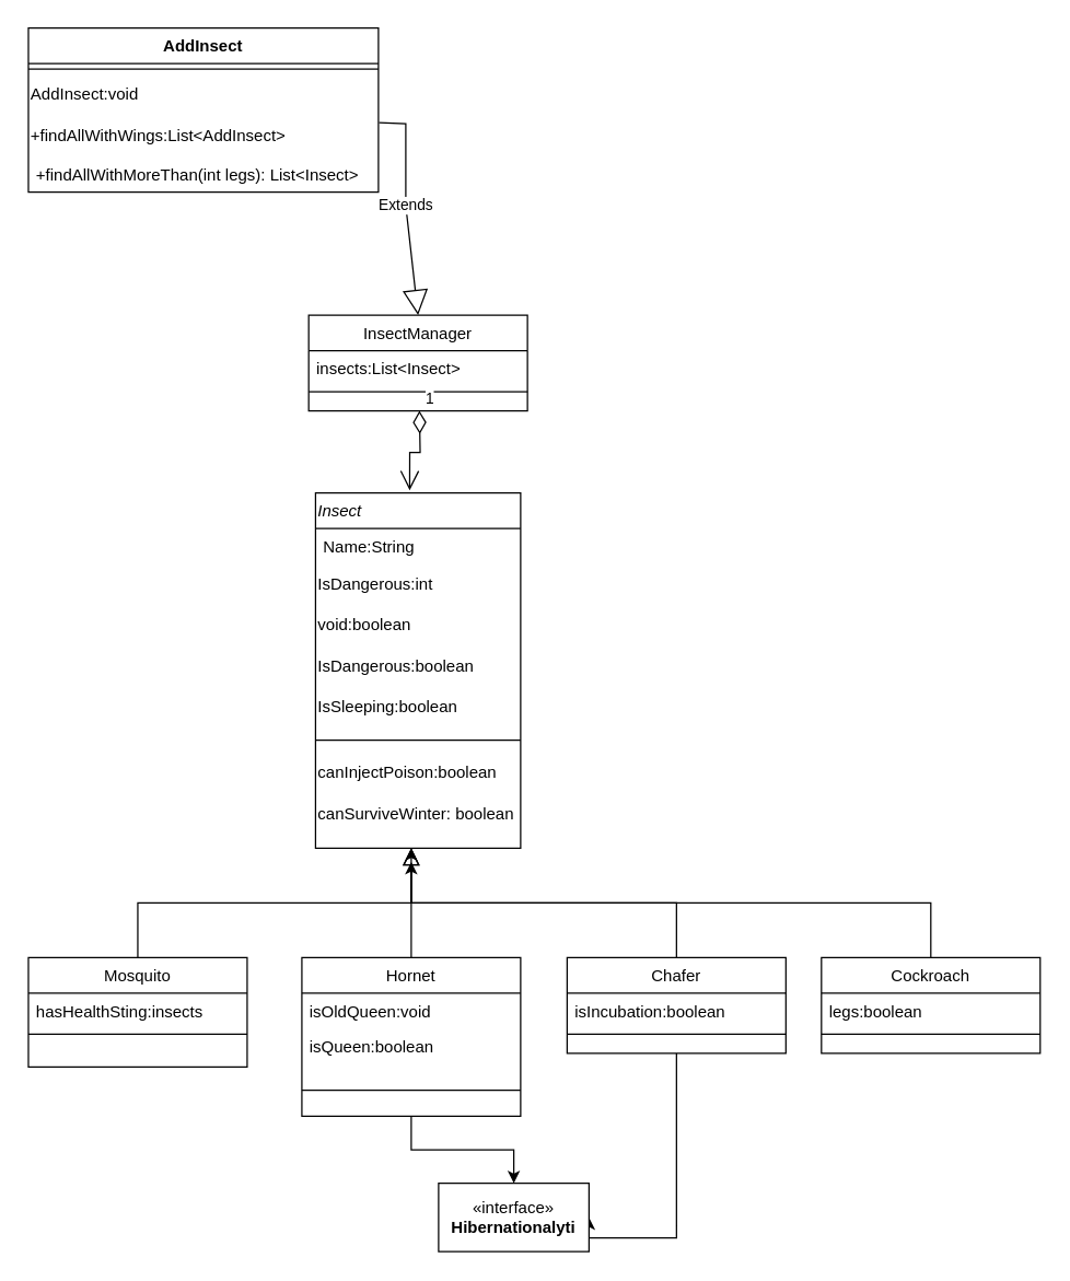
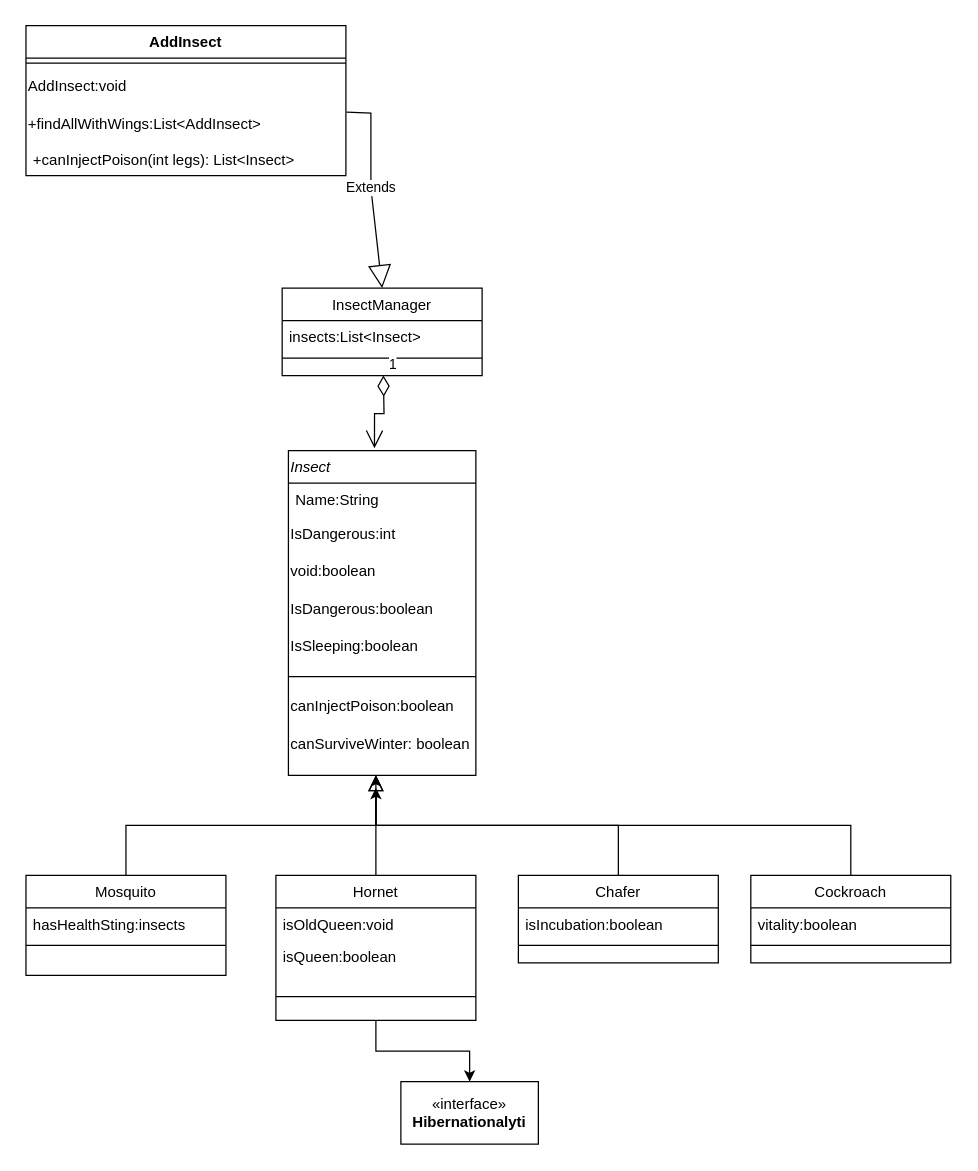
  <mxCell id="0" />
  <mxCell id="1" parent="0" />
  <mxCell id="2" value="Insect" style="swimlane;fontStyle=2;align=left;verticalAlign=top;childLayout=stackLayout;horizontal=1;startSize=26;horizontalStack=0;resizeParent=1;resizeLast=0;collapsible=1;marginBottom=0;rounded=0;shadow=0;strokeWidth=1;" parent="1" vertex="1"><mxGeometry x="230" y="360" width="150" height="260" as="geometry"><mxRectangle x="230" width="160" height="26" as="alternateBounds" /></mxGeometry></mxCell>
  <mxCell id="3" value="Name:String" style="text;align=left;verticalAlign=top;spacingLeft=4;spacingRight=4;overflow=hidden;rotatable=0;points=[[0,0.5],[1,0.5]];portConstraint=eastwest;" parent="2" vertex="1"><mxGeometry y="26" width="150" height="26" as="geometry" /></mxCell>
  <mxCell id="4" value="IsDangerous:int" style="text;html=1;strokeColor=none;fillColor=none;align=left;verticalAlign=middle;whiteSpace=wrap;rounded=0;spacingLeft=0;labelPosition=center;verticalLabelPosition=middle;" parent="2" vertex="1"><mxGeometry y="52" width="150" height="30" as="geometry" /></mxCell>
  <mxCell id="5" value="void:boolean" style="text;html=1;strokeColor=none;fillColor=none;align=left;verticalAlign=middle;whiteSpace=wrap;rounded=0;" parent="2" vertex="1"><mxGeometry y="82" width="150" height="30" as="geometry" /></mxCell>
  <mxCell id="6" value="IsDangerous:boolean" style="text;html=1;strokeColor=none;fillColor=none;align=left;verticalAlign=middle;whiteSpace=wrap;rounded=0;textDirection=ltr;" parent="2" vertex="1"><mxGeometry y="112" width="150" height="30" as="geometry" /></mxCell>
  <mxCell id="7" value="IsSleeping:boolean" style="text;html=1;strokeColor=none;fillColor=none;align=left;verticalAlign=middle;whiteSpace=wrap;rounded=0;textDirection=ltr;" parent="2" vertex="1"><mxGeometry y="142" width="150" height="30" as="geometry" /></mxCell>
  <mxCell id="8" value="" style="line;html=1;strokeWidth=1;align=left;verticalAlign=middle;spacingTop=-1;spacingLeft=3;spacingRight=3;rotatable=0;labelPosition=right;points=[];portConstraint=eastwest;" parent="2" vertex="1"><mxGeometry y="172" width="150" height="18" as="geometry" /></mxCell>
  <mxCell id="9" value="canInjectPoison:boolean" style="text;html=1;strokeColor=none;fillColor=none;align=left;verticalAlign=middle;whiteSpace=wrap;rounded=0;" parent="2" vertex="1"><mxGeometry y="190" width="150" height="30" as="geometry" /></mxCell>
  <mxCell id="10" value="canSurviveWinter: boolean" style="text;html=1;strokeColor=none;fillColor=none;align=left;verticalAlign=middle;whiteSpace=wrap;rounded=0;" vertex="1" parent="2"><mxGeometry y="220" width="150" height="30" as="geometry" /></mxCell>
  <mxCell id="11" value="Mosquito" style="swimlane;fontStyle=0;align=center;verticalAlign=top;childLayout=stackLayout;horizontal=1;startSize=26;horizontalStack=0;resizeParent=1;resizeLast=0;collapsible=1;marginBottom=0;rounded=0;shadow=0;strokeWidth=1;" parent="1" vertex="1"><mxGeometry x="20" y="700" width="160" height="80" as="geometry"><mxRectangle x="130" y="380" width="160" height="26" as="alternateBounds" /></mxGeometry></mxCell>
  <mxCell id="12" value="hasHealthSting:insects" style="text;align=left;verticalAlign=top;spacingLeft=4;spacingRight=4;overflow=hidden;rotatable=0;points=[[0,0.5],[1,0.5]];portConstraint=eastwest;" parent="11" vertex="1"><mxGeometry y="26" width="160" height="26" as="geometry" /></mxCell>
  <mxCell id="13" value="" style="line;html=1;strokeWidth=1;align=left;verticalAlign=middle;spacingTop=-1;spacingLeft=3;spacingRight=3;rotatable=0;labelPosition=right;points=[];portConstraint=eastwest;" parent="11" vertex="1"><mxGeometry y="52" width="160" height="8" as="geometry" /></mxCell>
  <mxCell id="14" value="" style="endArrow=block;endSize=10;endFill=0;shadow=0;strokeWidth=1;rounded=0;edgeStyle=elbowEdgeStyle;elbow=vertical;" parent="1" source="11" edge="1"><mxGeometry width="160" relative="1" as="geometry"><mxPoint x="200" y="563" as="sourcePoint" /><mxPoint x="300" y="620" as="targetPoint" /></mxGeometry></mxCell>
  <mxCell id="15" style="edgeStyle=orthogonalEdgeStyle;rounded=0;orthogonalLoop=1;jettySize=auto;html=1;entryX=0.5;entryY=0;entryDx=0;entryDy=0;" edge="1" parent="1" source="16" target="33"><mxGeometry relative="1" as="geometry" /></mxCell>
  <mxCell id="16" value="Hornet" style="swimlane;fontStyle=0;align=center;verticalAlign=top;childLayout=stackLayout;horizontal=1;startSize=26;horizontalStack=0;resizeParent=1;resizeLast=0;collapsible=1;marginBottom=0;rounded=0;shadow=0;strokeWidth=1;" parent="1" vertex="1"><mxGeometry x="220" y="700" width="160" height="116" as="geometry"><mxRectangle x="340" y="380" width="170" height="26" as="alternateBounds" /></mxGeometry></mxCell>
  <mxCell id="17" value="isOldQueen:void" style="text;align=left;verticalAlign=top;spacingLeft=4;spacingRight=4;overflow=hidden;rotatable=0;points=[[0,0.5],[1,0.5]];portConstraint=eastwest;" parent="16" vertex="1"><mxGeometry y="26" width="160" height="26" as="geometry" /></mxCell>
  <mxCell id="18" value="isQueen:boolean" style="text;align=left;verticalAlign=top;spacingLeft=4;spacingRight=4;overflow=hidden;rotatable=0;points=[[0,0.5],[1,0.5]];portConstraint=eastwest;" vertex="1" parent="16"><mxGeometry y="52" width="160" height="26" as="geometry" /></mxCell>
  <mxCell id="19" value="" style="line;html=1;strokeWidth=1;align=left;verticalAlign=middle;spacingTop=-1;spacingLeft=3;spacingRight=3;rotatable=0;labelPosition=right;points=[];portConstraint=eastwest;" parent="16" vertex="1"><mxGeometry y="78" width="160" height="38" as="geometry" /></mxCell>
  <mxCell id="20" value="" style="endArrow=block;endSize=10;endFill=0;shadow=0;strokeWidth=1;rounded=0;edgeStyle=elbowEdgeStyle;elbow=vertical;" parent="1" source="16" edge="1"><mxGeometry width="160" relative="1" as="geometry"><mxPoint x="210" y="733" as="sourcePoint" /><mxPoint x="300" y="620" as="targetPoint" /><Array as="points" /></mxGeometry></mxCell>
  <mxCell id="21" value="InsectManager" style="swimlane;fontStyle=0;align=center;verticalAlign=top;childLayout=stackLayout;horizontal=1;startSize=26;horizontalStack=0;resizeParent=1;resizeLast=0;collapsible=1;marginBottom=0;rounded=0;shadow=0;strokeWidth=1;" parent="1" vertex="1"><mxGeometry x="225" y="230" width="160" height="70" as="geometry"><mxRectangle x="650" y="20" width="160" height="26" as="alternateBounds" /></mxGeometry></mxCell>
  <mxCell id="22" value="insects:List&lt;Insect&gt;" style="text;align=left;verticalAlign=top;spacingLeft=4;spacingRight=4;overflow=hidden;rotatable=0;points=[[0,0.5],[1,0.5]];portConstraint=eastwest;" parent="21" vertex="1"><mxGeometry y="26" width="160" height="26" as="geometry" /></mxCell>
  <mxCell id="23" value="" style="line;html=1;strokeWidth=1;align=left;verticalAlign=middle;spacingTop=-1;spacingLeft=3;spacingRight=3;rotatable=0;labelPosition=right;points=[];portConstraint=eastwest;" parent="21" vertex="1"><mxGeometry y="52" width="160" height="8" as="geometry" /></mxCell>
- <mxCell id="24" style="edgeStyle=orthogonalEdgeStyle;rounded=0;orthogonalLoop=1;jettySize=auto;html=1;entryX=1;entryY=0.5;entryDx=0;entryDy=0;" edge="1" parent="1" source="25" target="33"><mxGeometry relative="1" as="geometry"><mxPoint x="494" y="930" as="targetPoint" /><Array as="points"><mxPoint x="494" y="905" /></Array></mxGeometry></mxCell>
  <mxCell id="25" value="Chafer" style="swimlane;fontStyle=0;align=center;verticalAlign=top;childLayout=stackLayout;horizontal=1;startSize=26;horizontalStack=0;resizeParent=1;resizeLast=0;collapsible=1;marginBottom=0;rounded=0;shadow=0;strokeWidth=1;" parent="1" vertex="1"><mxGeometry x="414" y="700" width="160" height="70" as="geometry"><mxRectangle x="340" y="380" width="170" height="26" as="alternateBounds" /></mxGeometry></mxCell>
  <mxCell id="26" value="isIncubation:boolean" style="text;align=left;verticalAlign=top;spacingLeft=4;spacingRight=4;overflow=hidden;rotatable=0;points=[[0,0.5],[1,0.5]];portConstraint=eastwest;" parent="25" vertex="1"><mxGeometry y="26" width="160" height="26" as="geometry" /></mxCell>
  <mxCell id="27" value="" style="line;html=1;strokeWidth=1;align=left;verticalAlign=middle;spacingTop=-1;spacingLeft=3;spacingRight=3;rotatable=0;labelPosition=right;points=[];portConstraint=eastwest;" parent="25" vertex="1"><mxGeometry y="52" width="160" height="8" as="geometry" /></mxCell>
  <mxCell id="28" style="edgeStyle=orthogonalEdgeStyle;rounded=0;orthogonalLoop=1;jettySize=auto;html=1;" edge="1" parent="1" source="29"><mxGeometry relative="1" as="geometry"><mxPoint x="300" y="630" as="targetPoint" /><Array as="points"><mxPoint x="680" y="660" /><mxPoint x="300" y="660" /></Array></mxGeometry></mxCell>
  <mxCell id="29" value="Cockroach" style="swimlane;fontStyle=0;align=center;verticalAlign=top;childLayout=stackLayout;horizontal=1;startSize=26;horizontalStack=0;resizeParent=1;resizeLast=0;collapsible=1;marginBottom=0;rounded=0;shadow=0;strokeWidth=1;" parent="1" vertex="1"><mxGeometry x="600" y="700" width="160" height="70" as="geometry"><mxRectangle x="340" y="380" width="170" height="26" as="alternateBounds" /></mxGeometry></mxCell>
- <mxCell id="30" value="legs:boolean" style="text;align=left;verticalAlign=top;spacingLeft=4;spacingRight=4;overflow=hidden;rotatable=0;points=[[0,0.5],[1,0.5]];portConstraint=eastwest;" parent="29" vertex="1"><mxGeometry y="26" width="160" height="26" as="geometry" /></mxCell>
+ <mxCell id="30" value="vitality:boolean" style="text;align=left;verticalAlign=top;spacingLeft=4;spacingRight=4;overflow=hidden;rotatable=0;points=[[0,0.5],[1,0.5]];portConstraint=eastwest;" parent="29" vertex="1"><mxGeometry y="26" width="160" height="26" as="geometry" /></mxCell>
  <mxCell id="31" value="" style="line;html=1;strokeWidth=1;align=left;verticalAlign=middle;spacingTop=-1;spacingLeft=3;spacingRight=3;rotatable=0;labelPosition=right;points=[];portConstraint=eastwest;" parent="29" vertex="1"><mxGeometry y="52" width="160" height="8" as="geometry" /></mxCell>
  <mxCell id="32" value="" style="endArrow=classic;html=1;rounded=0;exitX=0.5;exitY=0;exitDx=0;exitDy=0;" parent="1" source="25" edge="1"><mxGeometry width="50" height="50" relative="1" as="geometry"><mxPoint x="350" y="800" as="sourcePoint" /><mxPoint x="300" y="620" as="targetPoint" /><Array as="points"><mxPoint x="494" y="660" /><mxPoint x="300" y="660" /></Array></mxGeometry></mxCell>
  <mxCell id="33" value="«interface»&lt;br&gt;&lt;b&gt;Hibernationalyti&lt;/b&gt;" style="html=1;whiteSpace=wrap;" vertex="1" parent="1"><mxGeometry x="320" y="865" width="110" height="50" as="geometry" /></mxCell>
  <mxCell id="34" value="1" style="endArrow=open;html=1;endSize=12;startArrow=diamondThin;startSize=14;startFill=0;edgeStyle=orthogonalEdgeStyle;align=left;verticalAlign=bottom;rounded=0;entryX=0.459;entryY=-0.007;entryDx=0;entryDy=0;entryPerimeter=0;" edge="1" parent="1" target="2"><mxGeometry x="-1" y="3" relative="1" as="geometry"><mxPoint x="306" y="300" as="sourcePoint" /><mxPoint x="316" y="350" as="targetPoint" /></mxGeometry></mxCell>
  <mxCell id="35" value="AddInsect&lt;br&gt;" style="swimlane;fontStyle=1;align=center;verticalAlign=top;childLayout=stackLayout;horizontal=1;startSize=26;horizontalStack=0;resizeParent=1;resizeParentMax=0;resizeLast=0;collapsible=1;marginBottom=0;whiteSpace=wrap;html=1;" vertex="1" parent="1"><mxGeometry x="20" y="20" width="256" height="120" as="geometry" /></mxCell>
  <mxCell id="36" value="" style="line;strokeWidth=1;fillColor=none;align=left;verticalAlign=middle;spacingTop=-1;spacingLeft=3;spacingRight=3;rotatable=0;labelPosition=right;points=[];portConstraint=eastwest;strokeColor=inherit;" vertex="1" parent="35"><mxGeometry y="26" width="256" height="8" as="geometry" /></mxCell>
  <mxCell id="37" value="AddInsect:void" style="text;html=1;strokeColor=none;fillColor=none;align=left;verticalAlign=middle;whiteSpace=wrap;rounded=0;" vertex="1" parent="35"><mxGeometry y="34" width="256" height="30" as="geometry" /></mxCell>
  <mxCell id="38" value="+findAllWithWings:List&amp;lt;AddInsect&amp;gt;" style="text;html=1;strokeColor=none;fillColor=none;align=left;verticalAlign=middle;whiteSpace=wrap;rounded=0;" vertex="1" parent="35"><mxGeometry y="64" width="256" height="30" as="geometry" /></mxCell>
- <mxCell id="39" value="+findAllWithMoreThan(int legs): List&amp;lt;Insect&amp;gt;" style="text;strokeColor=none;fillColor=none;align=left;verticalAlign=top;spacingLeft=4;spacingRight=4;overflow=hidden;rotatable=0;points=[[0,0.5],[1,0.5]];portConstraint=eastwest;whiteSpace=wrap;html=1;" vertex="1" parent="35"><mxGeometry y="94" width="256" height="26" as="geometry" /></mxCell>
+ <mxCell id="39" value="+canInjectPoison(int legs): List&amp;lt;Insect&amp;gt;" style="text;strokeColor=none;fillColor=none;align=left;verticalAlign=top;spacingLeft=4;spacingRight=4;overflow=hidden;rotatable=0;points=[[0,0.5],[1,0.5]];portConstraint=eastwest;whiteSpace=wrap;html=1;" vertex="1" parent="35"><mxGeometry y="94" width="256" height="26" as="geometry" /></mxCell>
  <mxCell id="40" value="Extends" style="endArrow=block;endSize=16;endFill=0;html=1;rounded=0;entryX=0.5;entryY=0;entryDx=0;entryDy=0;exitX=1.002;exitY=0.171;exitDx=0;exitDy=0;exitPerimeter=0;" edge="1" parent="1" source="38" target="21"><mxGeometry width="160" relative="1" as="geometry"><mxPoint x="186" y="150" as="sourcePoint" /><mxPoint x="236" y="190" as="targetPoint" /><Array as="points"><mxPoint x="296" y="90" /><mxPoint x="296" y="150" /></Array></mxGeometry></mxCell>
